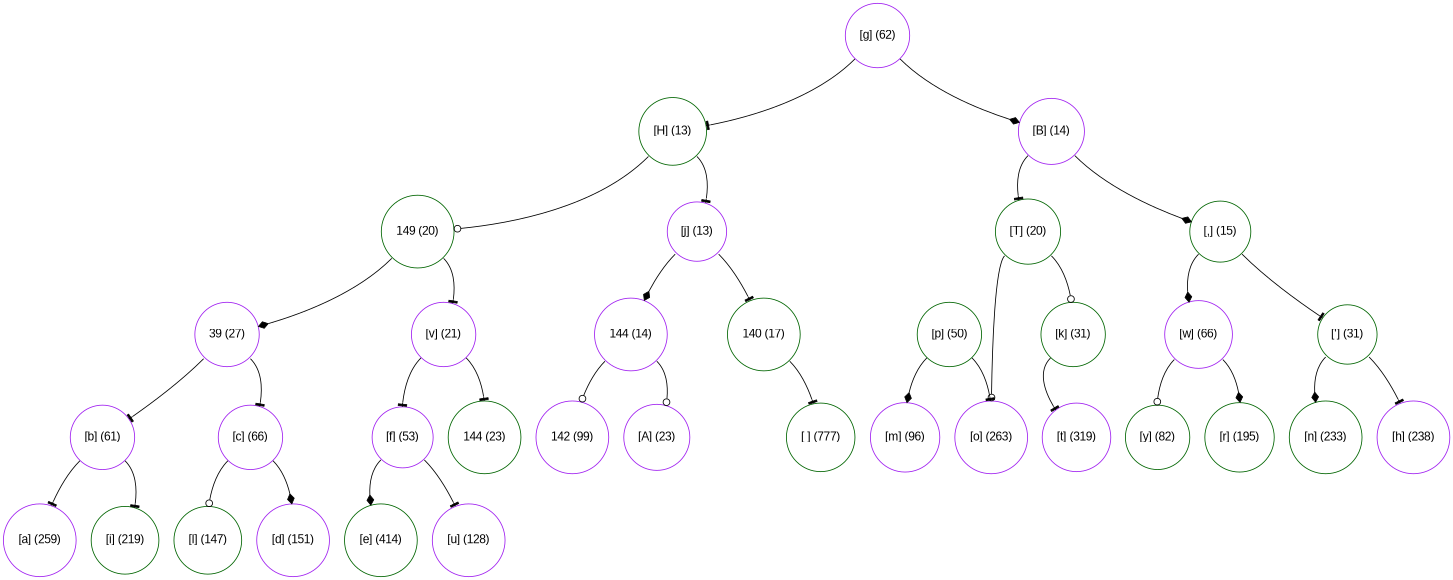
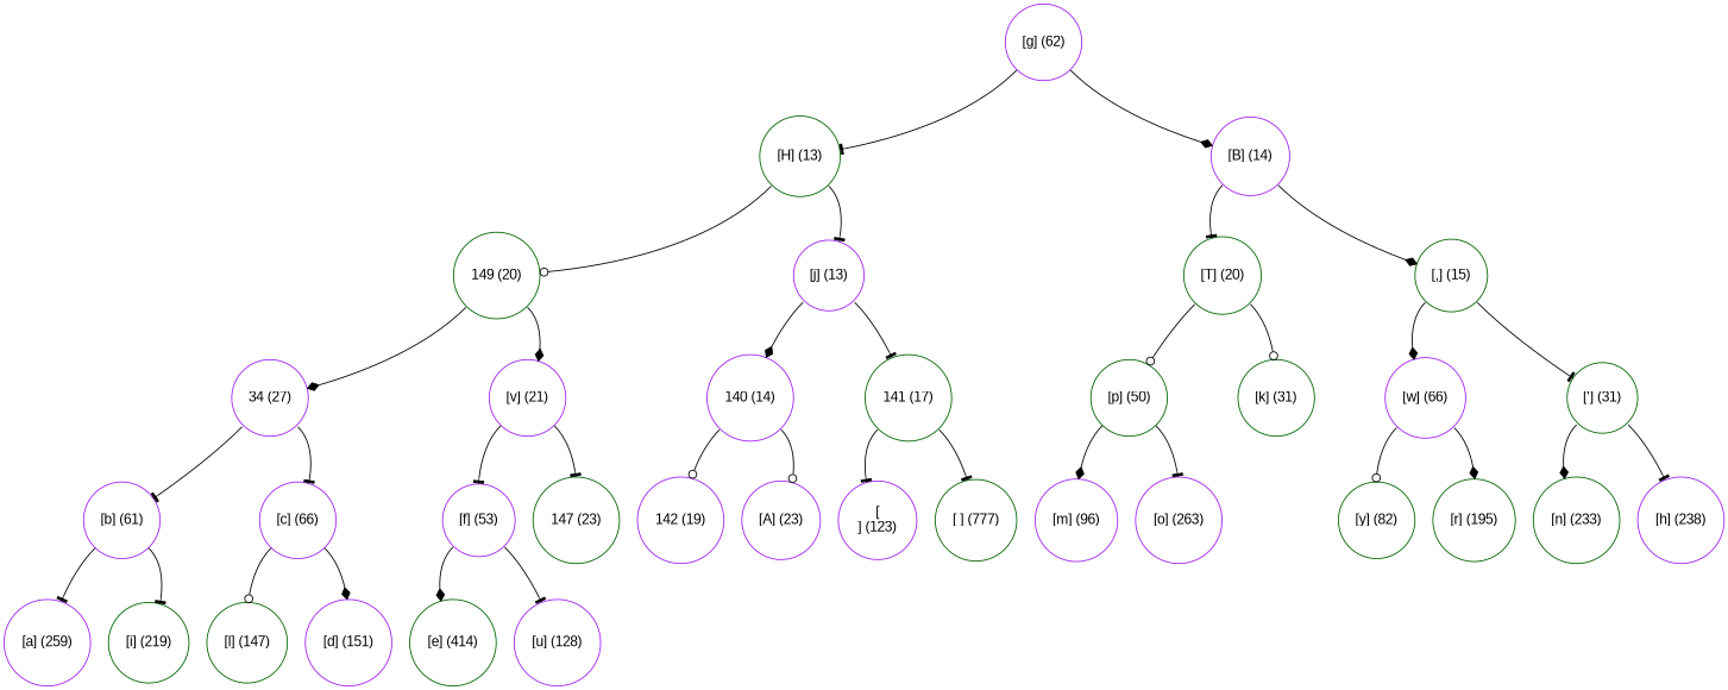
  digraph {
    node [color=purple fontname=Arial shape=circle]
    edge [arrowhead=tee tailport=sw]
    n1 [label="[g] (62)" width=0.5]
    n2 [color=darkgreen label="[H] (13)" width=0.5]
    n3 [label="[B] (14)" width=0.5]
    n4 [color=darkgreen label="149 (20)" width=0.5]
    n5 [label="[j] (13)" width=0.5]
    n6 [color=darkgreen label="[T] (20)" width=0.5]
    n7 [color=darkgreen label="[,] (15)" width=0.5]
-   n8 [label="39 (27)" width=0.5]
+   n8 [label="34 (27)" width=0.5]
    n9 [label="[v] (21)" width=0.5]
-   n10 [label="144 (14)" width=0.5]
-   n11 [color=darkgreen label="140 (17)" width=0.5]
+   n10 [label="140 (14)" width=0.5]
+   n11 [color=darkgreen label="141 (17)" width=0.5]
    n12 [label="[b] (61)" width=0.5]
    n13 [label="[c] (66)" width=0.5]
    n14 [label="[f] (53)" width=0.5]
-   n15 [color=darkgreen label="144 (23)" width=0.5]
+   n15 [color=darkgreen label="147 (23)" width=0.5]
    n16 [label="[a] (259)" width=0.5]
    n17 [color=darkgreen label="[i] (219)" width=0.5]
    n18 [color=darkgreen label="[l] (147)" width=0.5]
    n19 [label="[d] (151)" width=0.5]
    n20 [color=darkgreen label="[e] (414)" width=0.5]
    n21 [label="[u] (128)" width=0.5]
-   n22 [label="142 (99)" width=0.5]
+   n22 [label="142 (19)" width=0.5]
    n23 [label="[A] (23)" width=0.5]
+   n24 [label="[\n] (123)" width=0.5]
    n25 [color=darkgreen label="[ ] (777)" width=0.5]
    n26 [color=darkgreen label="[p] (50)" width=0.5]
    n27 [color=darkgreen label="[k] (31)" width=0.5]
    n28 [label="[w] (66)" width=0.5]
    n29 [color=darkgreen label="['] (31)" width=0.5]
    n30 [label="[m] (96)" width=0.5]
    n31 [label="[o] (263)" width=0.5]
-   n32 [label="[t] (319)" width=0.5]
    n33 [color=darkgreen label="[y] (82)" width=0.5]
    n34 [color=darkgreen label="[r] (195)" width=0.5]
    n35 [color=darkgreen label="[n] (233)" width=0.5]
    n36 [label="[h] (238)" width=0.5]
    n1 -> n2
    n1 -> n3 [arrowhead=diamond tailport=se]
    n2 -> n4 [arrowhead=odot]
    n2 -> n5 [tailport=se]
    n3 -> n6
    n3 -> n7 [arrowhead=diamond tailport=se]
    n4 -> n8 [arrowhead=diamond]
-   n4 -> n9 [tailport=se]
+   n4 -> n9 [arrowhead=diamond tailport=se]
    n5 -> n10 [arrowhead=diamond]
    n5 -> n11 [tailport=se]
-   n6 -> n31 [arrowhead=odot]
+   n6 -> n26 [arrowhead=odot]
    n6 -> n27 [arrowhead=odot tailport=se]
    n7 -> n28 [arrowhead=diamond]
    n7 -> n29 [tailport=se]
    n8 -> n12
    n8 -> n13 [tailport=se]
    n9 -> n14
    n9 -> n15 [tailport=se]
    n10 -> n22 [arrowhead=odot]
    n10 -> n23 [arrowhead=odot tailport=se]
+   n11 -> n24
    n11 -> n25 [tailport=se]
    n12 -> n16
    n12 -> n17 [tailport=se]
    n13 -> n18 [arrowhead=odot]
    n13 -> n19 [arrowhead=diamond tailport=se]
    n14 -> n20 [arrowhead=diamond]
    n14 -> n21 [tailport=se]
    n26 -> n30 [arrowhead=diamond]
    n26 -> n31 [tailport=se]
-   n27 -> n32
    n28 -> n33 [arrowhead=odot]
    n28 -> n34 [arrowhead=diamond tailport=se]
    n29 -> n35 [arrowhead=diamond]
    n29 -> n36 [tailport=se]
  }
